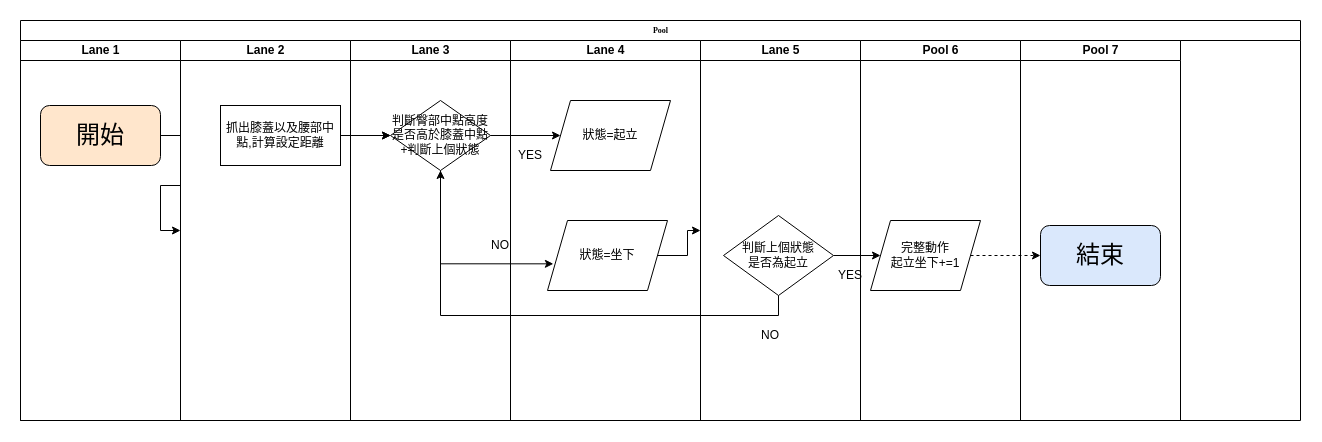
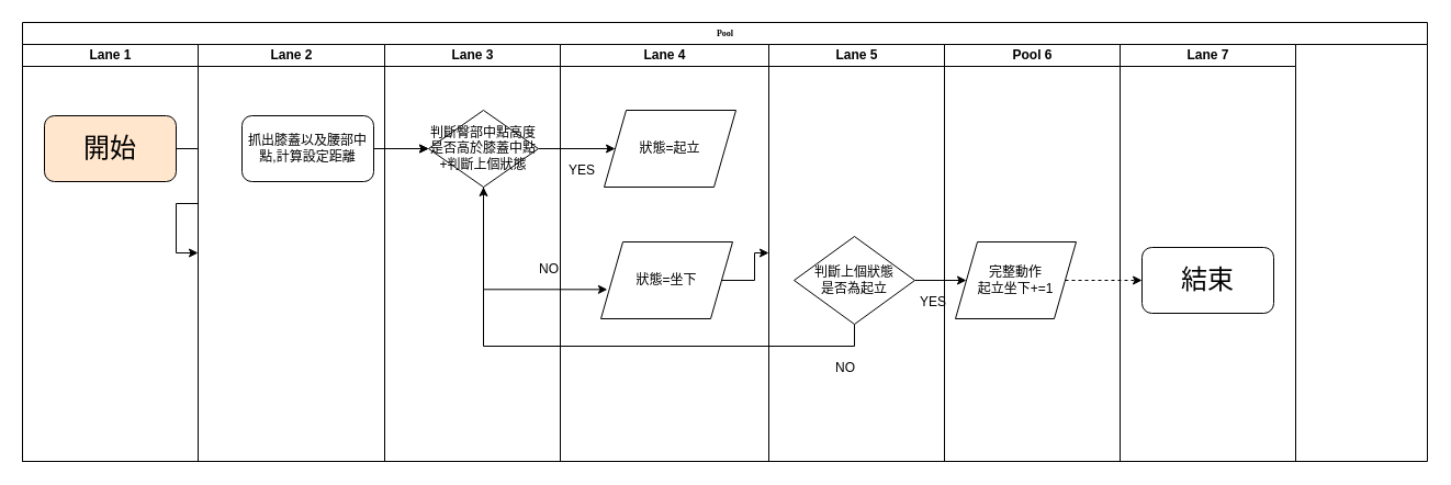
  <mxCell id="0" />
  <mxCell id="1" parent="0" />
  <mxCell id="2" value="Pool" style="swimlane;html=1;childLayout=stackLayout;startSize=20;rounded=0;shadow=0;labelBackgroundColor=none;strokeWidth=1;fontFamily=Verdana;fontSize=8;align=center;" parent="1" vertex="1"><mxGeometry x="20" y="20" width="1280" height="400" as="geometry" /></mxCell>
  <mxCell id="3" value="Lane 1" style="swimlane;html=1;startSize=20;" parent="2" vertex="1"><mxGeometry y="20" width="160" height="380" as="geometry" /></mxCell>
  <mxCell id="4" value="Lane 2" style="swimlane;html=1;startSize=20;" parent="2" vertex="1"><mxGeometry x="160" y="20" width="170" height="380" as="geometry" /></mxCell>
  <mxCell id="5" value="Lane 3" style="swimlane;html=1;startSize=20;" parent="2" vertex="1"><mxGeometry x="330" y="20" width="160" height="380" as="geometry" /></mxCell>
  <mxCell id="6" value="Lane 4" style="swimlane;html=1;startSize=20;" parent="2" vertex="1"><mxGeometry x="490" y="20" width="190" height="380" as="geometry" /></mxCell>
  <mxCell id="7" style="edgeStyle=orthogonalEdgeStyle;rounded=1;html=1;labelBackgroundColor=none;startArrow=none;startFill=0;startSize=5;endArrow=classicThin;endFill=1;endSize=5;jettySize=auto;orthogonalLoop=1;strokeWidth=1;fontFamily=Verdana;fontSize=8" parent="6" edge="1"><mxGeometry relative="1" as="geometry"><mxPoint x="-190" y="95" as="sourcePoint" /><mxPoint x="-120" y="95" as="targetPoint" /></mxGeometry></mxCell>
  <mxCell id="8" style="edgeStyle=orthogonalEdgeStyle;rounded=0;orthogonalLoop=1;jettySize=auto;html=1;exitX=1;exitY=0.5;exitDx=0;exitDy=0;" edge="1" parent="6" source="24"><mxGeometry relative="1" as="geometry"><mxPoint x="-120" y="95" as="targetPoint" /></mxGeometry></mxCell>
  <mxCell id="9" value="判斷臀部中點高度是否高於膝蓋中點+判斷上個狀態" style="rhombus;whiteSpace=wrap;html=1;" vertex="1" parent="6"><mxGeometry x="-120" y="60" width="100" height="70" as="geometry" /></mxCell>
  <mxCell id="10" value="NO" style="text;html=1;align=center;verticalAlign=middle;whiteSpace=wrap;rounded=0;" vertex="1" parent="6"><mxGeometry x="-40" y="190" width="60" height="30" as="geometry" /></mxCell>
  <mxCell id="11" value="YES" style="text;html=1;align=center;verticalAlign=middle;whiteSpace=wrap;rounded=0;" vertex="1" parent="6"><mxGeometry x="-10" y="100" width="60" height="30" as="geometry" /></mxCell>
  <mxCell id="12" value="狀態=起立" style="shape=parallelogram;perimeter=parallelogramPerimeter;whiteSpace=wrap;html=1;fixedSize=1;" vertex="1" parent="6"><mxGeometry x="40" y="60" width="120" height="70" as="geometry" /></mxCell>
  <mxCell id="13" value="狀態=坐下" style="shape=parallelogram;perimeter=parallelogramPerimeter;whiteSpace=wrap;html=1;fixedSize=1;" vertex="1" parent="6"><mxGeometry x="37" y="180" width="120" height="70" as="geometry" /></mxCell>
  <mxCell id="14" style="edgeStyle=orthogonalEdgeStyle;rounded=0;orthogonalLoop=1;jettySize=auto;html=1;exitX=1;exitY=0.5;exitDx=0;exitDy=0;" edge="1" parent="6" source="15"><mxGeometry relative="1" as="geometry"><mxPoint x="370" y="215" as="targetPoint" /></mxGeometry></mxCell>
  <mxCell id="15" value="判斷上個狀態&lt;div&gt;是否為起立&lt;/div&gt;" style="rhombus;whiteSpace=wrap;html=1;" vertex="1" parent="6"><mxGeometry x="213" y="175" width="110" height="80" as="geometry" /></mxCell>
  <mxCell id="16" value="NO" style="text;html=1;align=center;verticalAlign=middle;whiteSpace=wrap;rounded=0;" vertex="1" parent="6"><mxGeometry x="230" y="280" width="60" height="30" as="geometry" /></mxCell>
  <mxCell id="17" value="YES" style="text;html=1;align=center;verticalAlign=middle;whiteSpace=wrap;rounded=0;" vertex="1" parent="6"><mxGeometry x="310" y="220" width="60" height="30" as="geometry" /></mxCell>
  <mxCell id="18" value="完整動作&lt;div&gt;起立坐下+=1&lt;/div&gt;" style="shape=parallelogram;perimeter=parallelogramPerimeter;whiteSpace=wrap;html=1;fixedSize=1;" vertex="1" parent="6"><mxGeometry x="360" y="180" width="110" height="70" as="geometry" /></mxCell>
  <mxCell id="19" style="edgeStyle=orthogonalEdgeStyle;rounded=0;orthogonalLoop=1;jettySize=auto;html=1;entryX=0.049;entryY=0.619;entryDx=0;entryDy=0;entryPerimeter=0;" edge="1" parent="6" source="9" target="13"><mxGeometry relative="1" as="geometry"><mxPoint x="-70" y="220" as="targetPoint" /><Array as="points"><mxPoint x="-70" y="223" /></Array></mxGeometry></mxCell>
  <mxCell id="20" style="edgeStyle=orthogonalEdgeStyle;rounded=0;orthogonalLoop=1;jettySize=auto;html=1;exitX=1;exitY=0.5;exitDx=0;exitDy=0;" edge="1" parent="6" source="13" target="27"><mxGeometry relative="1" as="geometry" /></mxCell>
  <mxCell id="21" style="edgeStyle=orthogonalEdgeStyle;rounded=0;orthogonalLoop=1;jettySize=auto;html=1;exitX=0.5;exitY=1;exitDx=0;exitDy=0;" edge="1" parent="6" source="15" target="9"><mxGeometry relative="1" as="geometry" /></mxCell>
  <mxCell id="22" style="edgeStyle=orthogonalEdgeStyle;rounded=0;orthogonalLoop=1;jettySize=auto;html=1;exitX=1;exitY=0.5;exitDx=0;exitDy=0;entryX=0;entryY=0.5;entryDx=0;entryDy=0;" edge="1" parent="6" source="9" target="12"><mxGeometry relative="1" as="geometry" /></mxCell>
  <mxCell id="23" style="edgeStyle=orthogonalEdgeStyle;rounded=0;orthogonalLoop=1;jettySize=auto;html=1;exitX=1;exitY=0.5;exitDx=0;exitDy=0;" edge="1" parent="6"><mxGeometry relative="1" as="geometry"><mxPoint x="-120" y="95" as="targetPoint" /><mxPoint x="-170" y="95" as="sourcePoint" /></mxGeometry></mxCell>
- <mxCell id="24" value="抓出膝蓋以及腰部中點,計算設定距離" style="rounded=0;whiteSpace=wrap;html=1;" vertex="1" parent="6"><mxGeometry x="-290" y="65" width="120" height="60" as="geometry" /></mxCell>
+ <mxCell id="24" value="抓出膝蓋以及腰部中點,計算設定距離" style="whiteSpace=wrap;html=1;rounded=1;" vertex="1" parent="6"><mxGeometry x="-290" y="65" width="120" height="60" as="geometry" /></mxCell>
  <mxCell id="25" style="edgeStyle=orthogonalEdgeStyle;rounded=0;orthogonalLoop=1;jettySize=auto;html=1;" edge="1" parent="6" source="26" target="4"><mxGeometry relative="1" as="geometry" /></mxCell>
  <mxCell id="26" value="&lt;font style=&quot;font-size: 24px;&quot;&gt;開始&lt;/font&gt;" style="rounded=1;whiteSpace=wrap;html=1;fillColor=#ffe6cc;" vertex="1" parent="6"><mxGeometry x="-470" y="65" width="120" height="60" as="geometry" /></mxCell>
  <mxCell id="27" value="Lane 5" style="swimlane;html=1;startSize=20;" parent="2" vertex="1"><mxGeometry x="680" y="20" width="160" height="380" as="geometry" /></mxCell>
  <mxCell id="28" value="Pool 6" style="swimlane;html=1;startSize=20;" vertex="1" parent="2"><mxGeometry x="840" y="20" width="160" height="380" as="geometry" /></mxCell>
- <mxCell id="29" value="Pool 7" style="swimlane;html=1;startSize=20;" vertex="1" parent="2"><mxGeometry x="1000" y="20" width="160" height="380" as="geometry" /></mxCell>
- <mxCell id="30" value="&lt;font style=&quot;font-size: 24px;&quot;&gt;結束&lt;/font&gt;" style="rounded=1;whiteSpace=wrap;html=1;fillColor=#dae8fc;" vertex="1" parent="29"><mxGeometry x="20" y="185" width="120" height="60" as="geometry" /></mxCell>
+ <mxCell id="29" value="Lane 7" style="swimlane;html=1;startSize=20;" vertex="1" parent="2"><mxGeometry x="1000" y="20" width="160" height="380" as="geometry" /></mxCell>
+ <mxCell id="30" value="&lt;font style=&quot;font-size: 24px;&quot;&gt;結束&lt;/font&gt;" style="rounded=1;whiteSpace=wrap;html=1;" vertex="1" parent="29"><mxGeometry x="20" y="185" width="120" height="60" as="geometry" /></mxCell>
  <mxCell id="31" style="edgeStyle=orthogonalEdgeStyle;rounded=0;orthogonalLoop=1;jettySize=auto;html=1;exitX=1;exitY=0.5;exitDx=0;exitDy=0;entryX=0;entryY=0.5;entryDx=0;entryDy=0;dashed=1;" edge="1" parent="2" source="18" target="30"><mxGeometry relative="1" as="geometry" /></mxCell>
